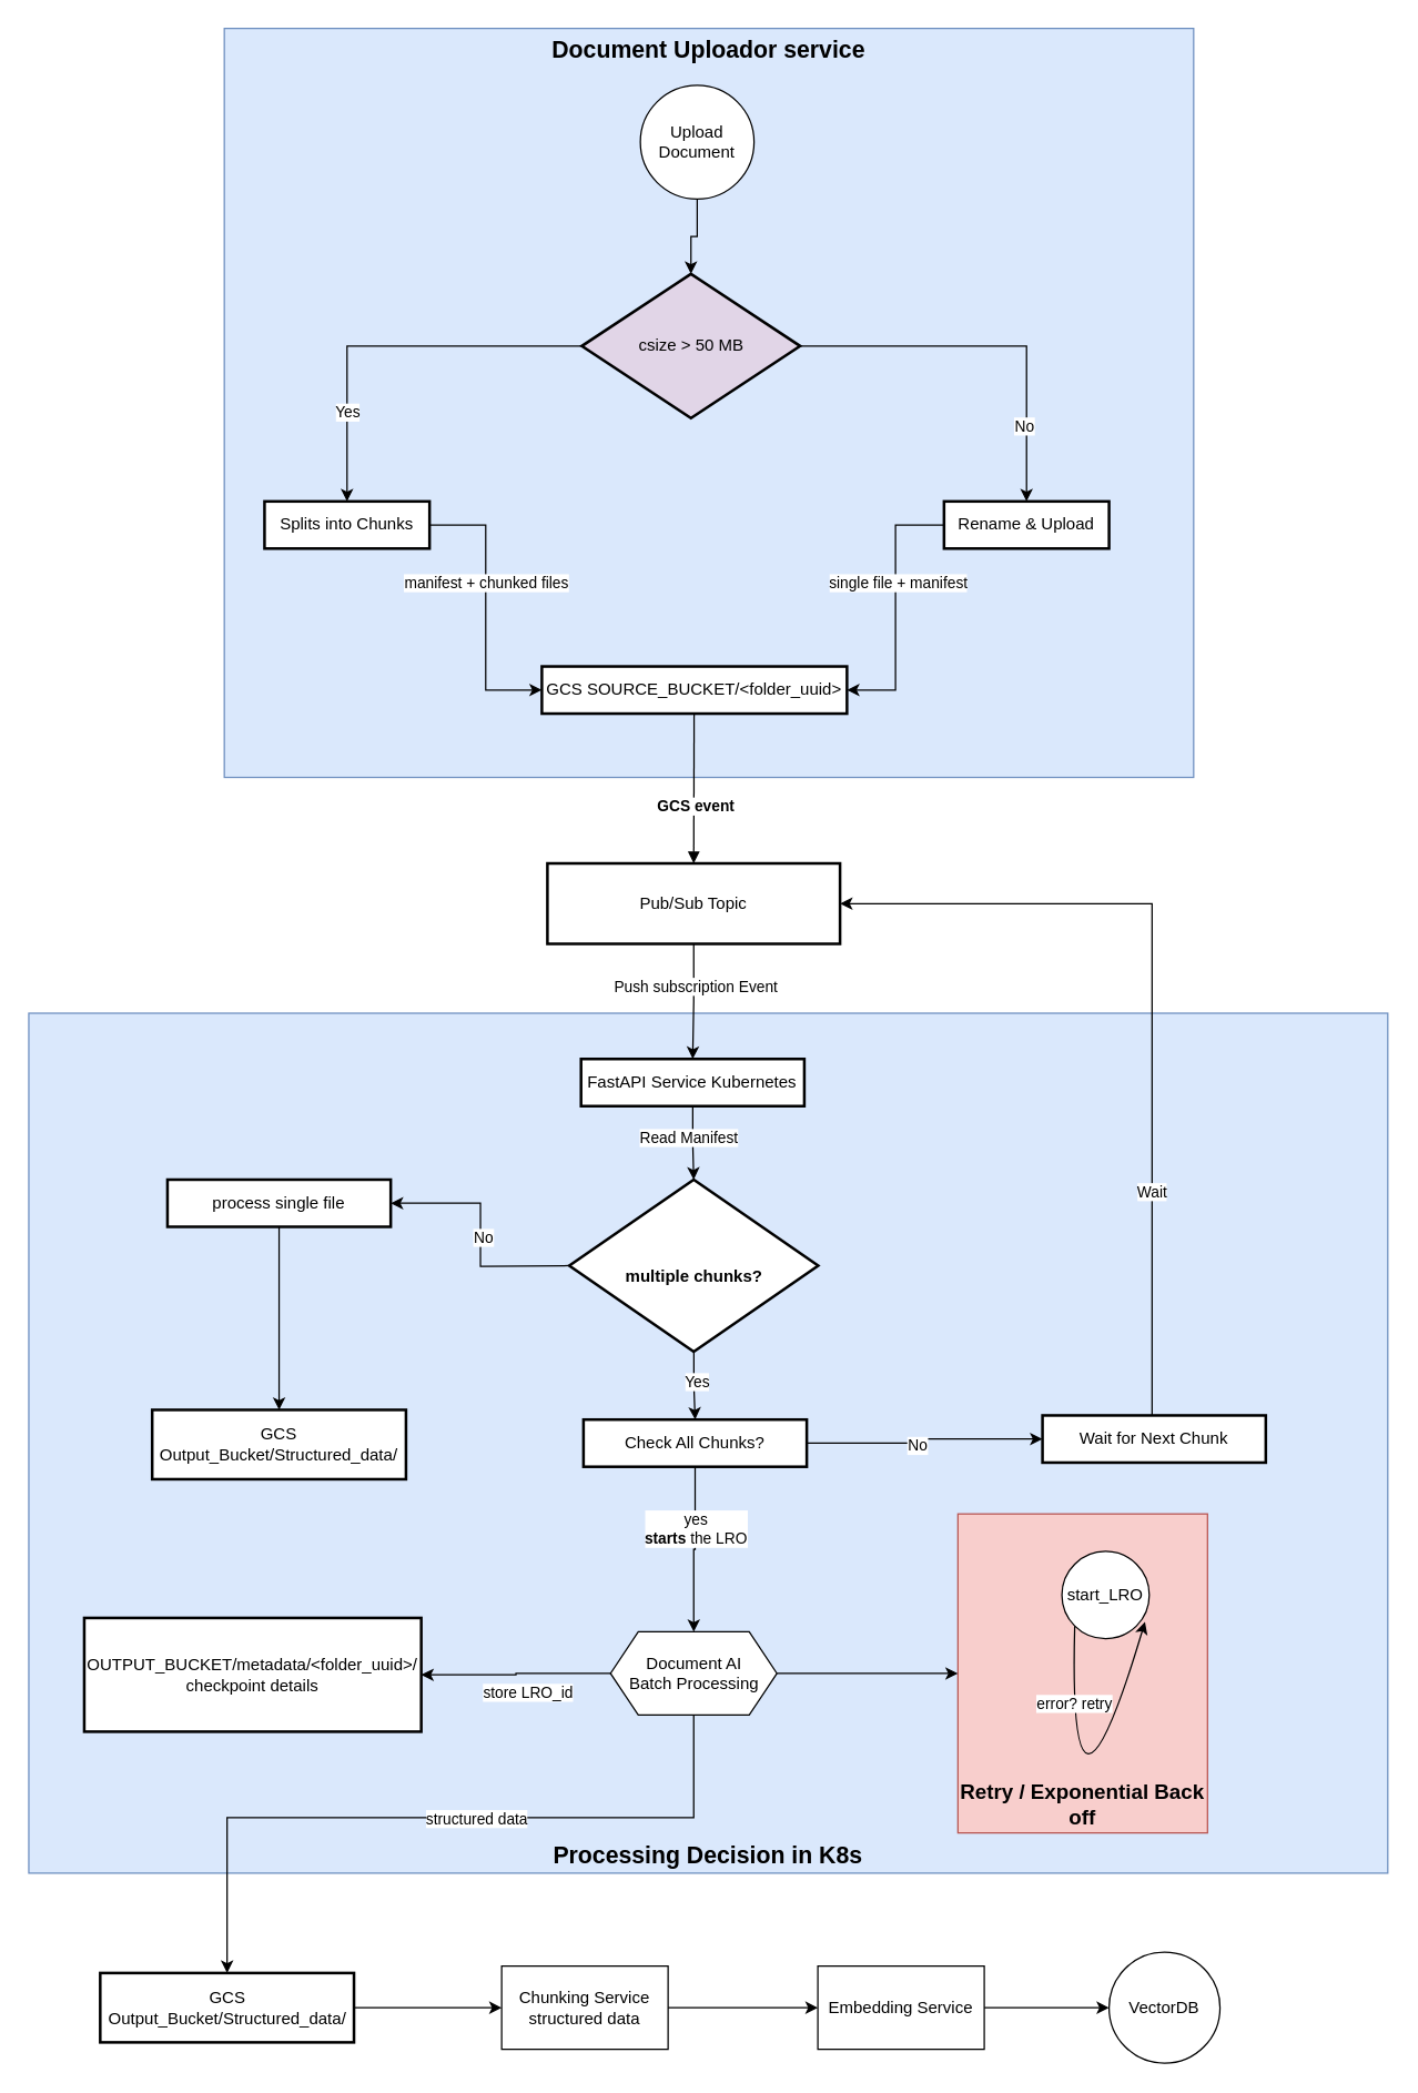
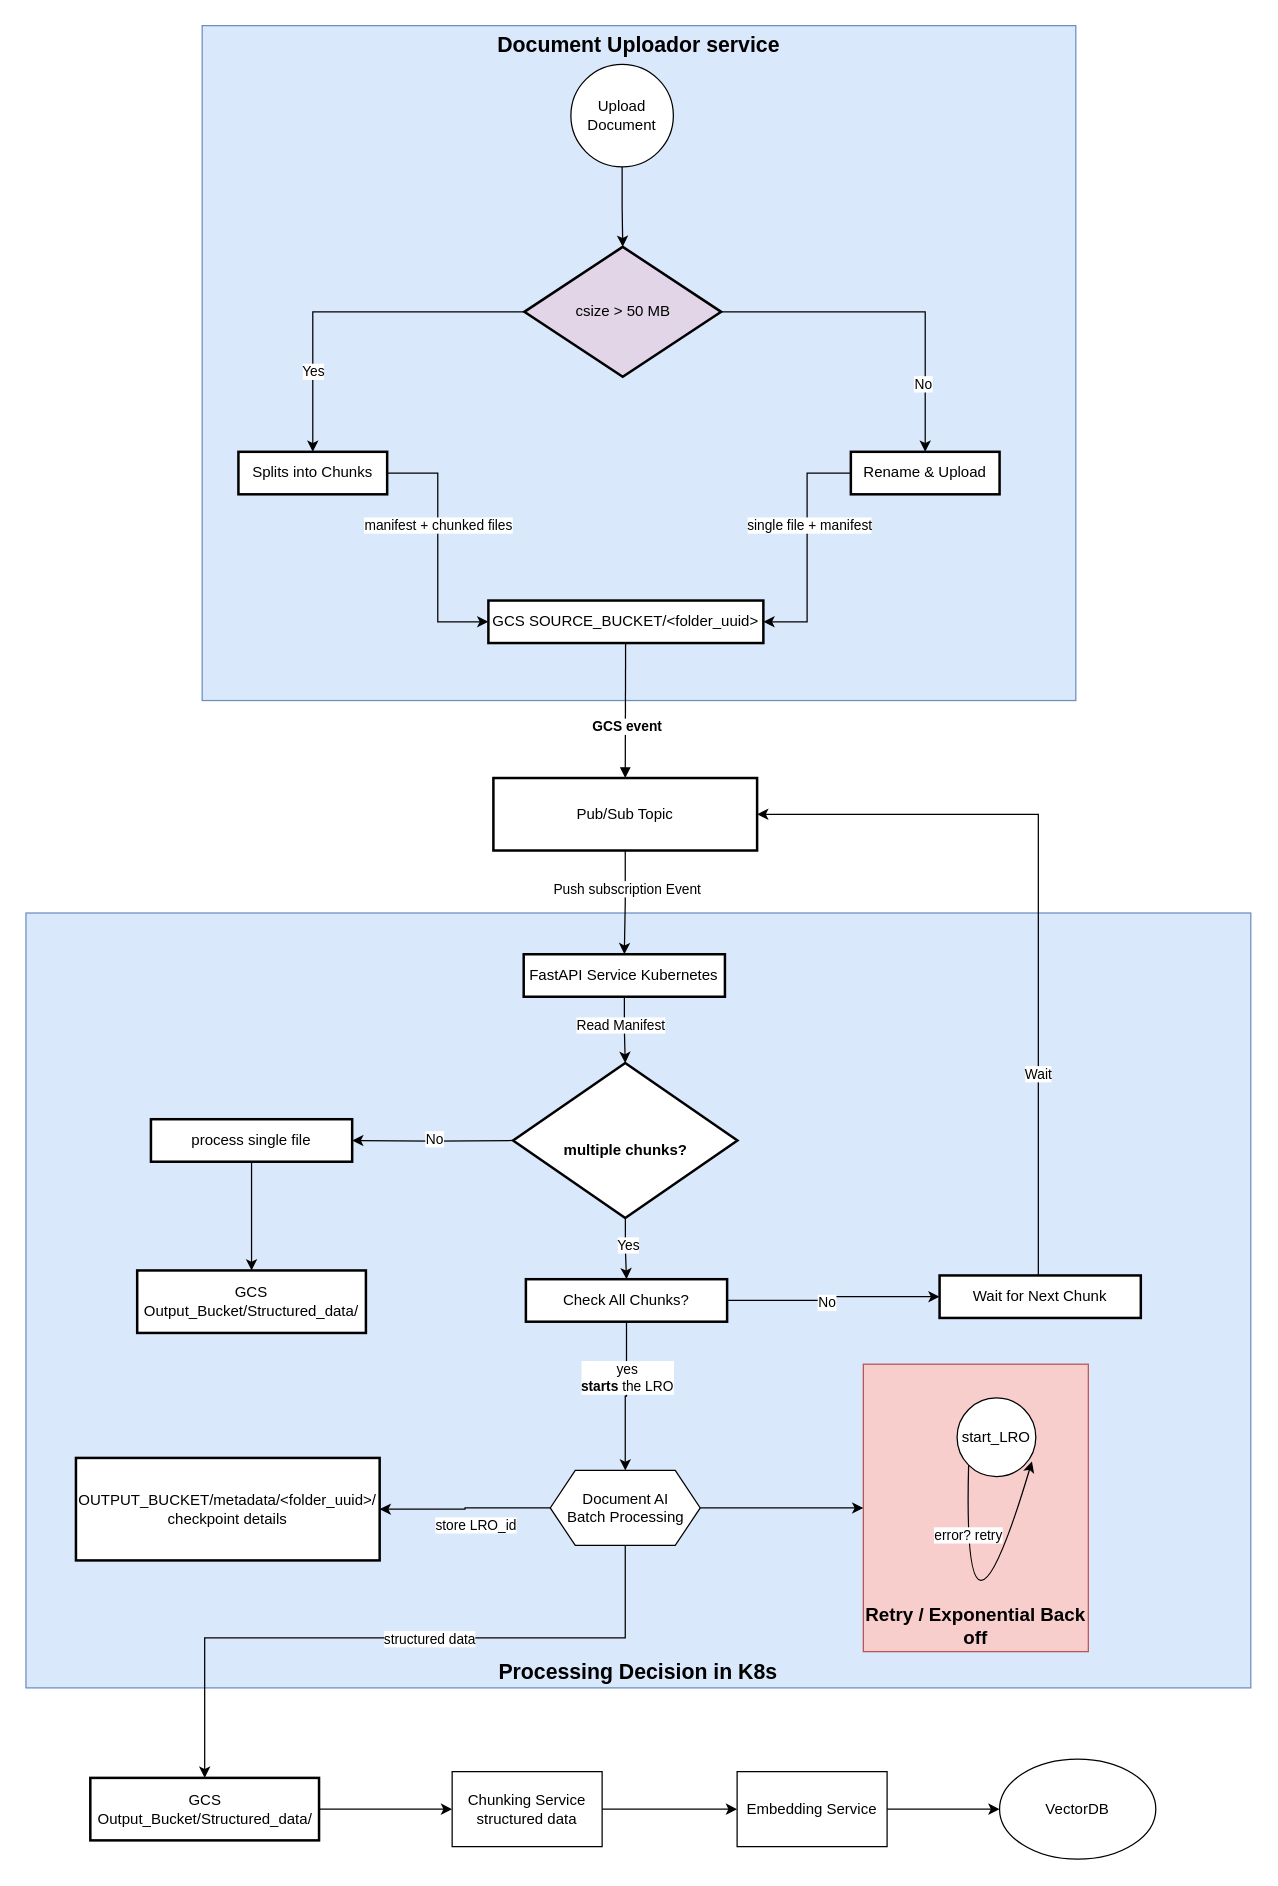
  <mxCell id="0" />
  <mxCell id="1" parent="0" />
  <mxCell id="2" value="&lt;b&gt;&lt;font style=&quot;font-size: 17px;&quot;&gt;Processing Decision in K8s&lt;/font&gt;&lt;/b&gt;" style="rounded=0;whiteSpace=wrap;html=1;verticalAlign=bottom;fillColor=#dae8fc;strokeColor=#6c8ebf;" vertex="1" parent="1"><mxGeometry x="20" y="730" width="980" height="620" as="geometry" /></mxCell>
  <mxCell id="3" value="&lt;b&gt;&lt;font style=&quot;font-size: 17px;&quot;&gt;Document Uploador service&lt;/font&gt;&lt;/b&gt;" style="rounded=0;whiteSpace=wrap;html=1;fillColor=#dae8fc;strokeColor=#6c8ebf;verticalAlign=top;" parent="1" vertex="1"><mxGeometry x="161" y="20" width="699" height="540" as="geometry" /></mxCell>
  <mxCell id="4" value="Retry / Exponential Back off" style="rounded=0;whiteSpace=wrap;html=1;fillColor=#f8cecc;strokeColor=#b85450;verticalAlign=bottom;fontStyle=1;fontSize=15;" parent="1" vertex="1"><mxGeometry x="690" y="1091" width="180" height="230" as="geometry" /></mxCell>
  <mxCell id="5" style="edgeStyle=orthogonalEdgeStyle;rounded=0;orthogonalLoop=1;jettySize=auto;html=1;entryX=0;entryY=0.5;entryDx=0;entryDy=0;" parent="1" source="7" target="8" edge="1"><mxGeometry relative="1" as="geometry" /></mxCell>
  <mxCell id="6" value="manifest + chunked files" style="edgeLabel;html=1;align=center;verticalAlign=middle;resizable=0;points=[];" parent="5" vertex="1" connectable="0"><mxGeometry x="-0.18" relative="1" as="geometry"><mxPoint as="offset" /></mxGeometry></mxCell>
  <mxCell id="7" value="Splits into Chunks" style="whiteSpace=wrap;strokeWidth=2;" parent="1" vertex="1"><mxGeometry y="361" width="119" height="34" as="geometry" x="190" /></mxCell>
  <mxCell id="8" value="GCS SOURCE_BUCKET/&lt;folder_uuid&gt;" style="whiteSpace=wrap;strokeWidth=2;" parent="1" vertex="1"><mxGeometry x="390" y="480" width="220" height="34" as="geometry" /></mxCell>
  <mxCell id="9" style="edgeStyle=orthogonalEdgeStyle;rounded=0;orthogonalLoop=1;jettySize=auto;html=1;entryX=0.5;entryY=0;entryDx=0;entryDy=0;" edge="1" parent="1" source="11" target="59"><mxGeometry relative="1" as="geometry" /></mxCell>
  <mxCell id="10" value="Push subscription Event" style="edgeLabel;html=1;align=center;verticalAlign=middle;resizable=0;points=[];" vertex="1" connectable="0" parent="9"><mxGeometry x="-0.068" y="1" relative="1" as="geometry"><mxPoint y="-9" as="offset" /></mxGeometry></mxCell>
  <mxCell id="11" value="Pub/Sub Topic" style="whiteSpace=wrap;strokeWidth=2;" parent="1" vertex="1"><mxGeometry x="394" y="622" width="211" height="58" as="geometry" /></mxCell>
  <mxCell id="12" style="edgeStyle=orthogonalEdgeStyle;rounded=0;orthogonalLoop=1;jettySize=auto;html=1;entryX=0;entryY=0.5;entryDx=0;entryDy=0;exitX=1;exitY=0.5;exitDx=0;exitDy=0;" parent="1" source="56" target="23" edge="1"><mxGeometry relative="1" as="geometry"><mxPoint x="609.5" y="1023" as="sourcePoint" /></mxGeometry></mxCell>
  <mxCell id="13" value="No" style="edgeLabel;html=1;align=center;verticalAlign=middle;resizable=0;points=[];" parent="12" vertex="1" connectable="0"><mxGeometry x="-0.084" y="-1" relative="1" as="geometry"><mxPoint as="offset" /></mxGeometry></mxCell>
  <mxCell id="14" style="edgeStyle=orthogonalEdgeStyle;rounded=0;orthogonalLoop=1;jettySize=auto;html=1;exitX=0.5;exitY=1;exitDx=0;exitDy=0;" parent="1" source="56" target="34" edge="1"><mxGeometry relative="1" as="geometry"><mxPoint x="499.5" y="1095" as="sourcePoint" /></mxGeometry></mxCell>
  <mxCell id="15" value="yes&lt;br&gt;&lt;strong data-end=&quot;965&quot; data-start=&quot;955&quot;&gt;starts&lt;/strong&gt; the LRO" style="edgeLabel;html=1;align=center;verticalAlign=middle;resizable=0;points=[];" parent="14" vertex="1" connectable="0"><mxGeometry x="-0.268" relative="1" as="geometry"><mxPoint as="offset" /></mxGeometry></mxCell>
  <mxCell id="16" style="edgeStyle=orthogonalEdgeStyle;rounded=0;orthogonalLoop=1;jettySize=auto;html=1;entryX=1;entryY=0.5;entryDx=0;entryDy=0;" parent="1" target="54" edge="1"><mxGeometry relative="1" as="geometry"><mxPoint x="410.25" y="912" as="sourcePoint" /></mxGeometry></mxCell>
  <mxCell id="17" value="No" style="edgeLabel;html=1;align=center;verticalAlign=middle;resizable=0;points=[];" parent="16" vertex="1" connectable="0"><mxGeometry x="-0.011" y="-2" relative="1" as="geometry"><mxPoint as="offset" /></mxGeometry></mxCell>
  <mxCell id="18" style="edgeStyle=orthogonalEdgeStyle;rounded=0;orthogonalLoop=1;jettySize=auto;html=1;entryX=0.5;entryY=0;entryDx=0;entryDy=0;" edge="1" parent="1" source="20" target="56"><mxGeometry relative="1" as="geometry" /></mxCell>
  <mxCell id="19" value="Yes" style="edgeLabel;html=1;align=center;verticalAlign=middle;resizable=0;points=[];" vertex="1" connectable="0" parent="18"><mxGeometry x="-0.117" y="2" relative="1" as="geometry"><mxPoint as="offset" /></mxGeometry></mxCell>
  <mxCell id="20" value="&#10;multiple chunks?" style="rhombus;strokeWidth=2;whiteSpace=wrap;fontStyle=1" parent="1" vertex="1"><mxGeometry x="409.75" y="850" width="179.5" height="124" as="geometry" /></mxCell>
  <mxCell id="21" style="edgeStyle=orthogonalEdgeStyle;rounded=0;orthogonalLoop=1;jettySize=auto;html=1;entryX=1;entryY=0.5;entryDx=0;entryDy=0;" parent="1" source="23" target="11" edge="1"><mxGeometry relative="1" as="geometry"><Array as="points"><mxPoint x="830" y="651" /></Array></mxGeometry></mxCell>
  <mxCell id="22" value="Wait" style="edgeLabel;html=1;align=center;verticalAlign=middle;resizable=0;points=[];" parent="21" vertex="1" connectable="0"><mxGeometry x="-0.456" y="1" relative="1" as="geometry"><mxPoint as="offset" /></mxGeometry></mxCell>
  <mxCell id="23" value="Wait for Next Chunk" style="whiteSpace=wrap;strokeWidth=2;" parent="1" vertex="1"><mxGeometry x="751" y="1020" width="161" height="34" as="geometry" /></mxCell>
  <mxCell id="24" style="edgeStyle=orthogonalEdgeStyle;rounded=0;orthogonalLoop=1;jettySize=auto;html=1;exitX=0;exitY=0.5;exitDx=0;exitDy=0;" parent="1" source="34" target="26" edge="1"><mxGeometry relative="1" as="geometry"><mxPoint x="420" y="1171" as="sourcePoint" /></mxGeometry></mxCell>
  <mxCell id="25" value="store LRO_id" style="edgeLabel;html=1;align=center;verticalAlign=top;resizable=0;points=[];horizontal=1;" parent="24" vertex="1" connectable="0"><mxGeometry x="-0.127" y="1" relative="1" as="geometry"><mxPoint as="offset" /></mxGeometry></mxCell>
  <mxCell id="26" value="OUTPUT_BUCKET/metadata/&lt;folder_uuid&gt;/&#10;checkpoint details" style="whiteSpace=wrap;strokeWidth=2;" parent="1" vertex="1"><mxGeometry x="60" y="1166" width="243" height="82" as="geometry" /></mxCell>
  <mxCell id="27" style="edgeStyle=orthogonalEdgeStyle;rounded=0;orthogonalLoop=1;jettySize=auto;html=1;entryX=0;entryY=0.5;entryDx=0;entryDy=0;" parent="1" source="28" target="39" edge="1"><mxGeometry relative="1" as="geometry" /></mxCell>
  <mxCell id="28" value="GCS Output_Bucket/Structured_data/" style="whiteSpace=wrap;strokeWidth=2;" parent="1" vertex="1"><mxGeometry x="71.5" y="1422" width="183" height="50" as="geometry" /></mxCell>
  <mxCell id="29" value="" style="curved=1;startArrow=none;endArrow=block;exitX=0.499;exitY=1;entryX=0.5;entryY=0;rounded=0;" parent="1" source="8" target="11" edge="1"><mxGeometry relative="1" as="geometry"><Array as="points" /></mxGeometry></mxCell>
  <mxCell id="30" value="&lt;b&gt;GCS event&lt;/b&gt;" style="edgeLabel;html=1;align=center;verticalAlign=middle;resizable=0;points=[];" parent="29" vertex="1" connectable="0"><mxGeometry x="-0.291" y="1" relative="1" as="geometry"><mxPoint y="28" as="offset" /></mxGeometry></mxCell>
  <mxCell id="31" style="edgeStyle=orthogonalEdgeStyle;rounded=0;orthogonalLoop=1;jettySize=auto;html=1;entryX=0.5;entryY=0;entryDx=0;entryDy=0;" parent="1" source="34" target="28" edge="1"><mxGeometry relative="1" as="geometry"><Array as="points"><mxPoint x="500" y="1310" /><mxPoint x="163" y="1310" /></Array></mxGeometry></mxCell>
  <mxCell id="32" value="structured data" style="edgeLabel;html=1;align=center;verticalAlign=middle;resizable=0;points=[];" parent="31" vertex="1" connectable="0"><mxGeometry x="-0.116" relative="1" as="geometry"><mxPoint as="offset" /></mxGeometry></mxCell>
  <mxCell id="33" style="edgeStyle=orthogonalEdgeStyle;rounded=0;orthogonalLoop=1;jettySize=auto;html=1;" parent="1" source="34" target="4" edge="1"><mxGeometry relative="1" as="geometry" /></mxCell>
  <mxCell id="34" value="Document AI&lt;br&gt;Batch Processing" style="shape=hexagon;perimeter=hexagonPerimeter2;whiteSpace=wrap;html=1;fixedSize=1;" parent="1" vertex="1"><mxGeometry x="439.5" y="1176" width="120" height="60" as="geometry" /></mxCell>
  <mxCell id="35" value="start_LRO" style="ellipse;whiteSpace=wrap;html=1;aspect=fixed;" parent="1" vertex="1"><mxGeometry x="765" y="1118" width="63" height="63" as="geometry" /></mxCell>
  <mxCell id="36" value="" style="endArrow=classic;html=1;exitX=0;exitY=1;exitDx=0;exitDy=0;curved=1;entryX=0.951;entryY=0.806;entryDx=0;entryDy=0;entryPerimeter=0;" parent="1" source="35" target="35" edge="1"><mxGeometry width="50" height="50" relative="1" as="geometry"><mxPoint x="760" y="1197.998" as="sourcePoint" /><mxPoint x="822.748" y="1199.384" as="targetPoint" /><Array as="points"><mxPoint x="769.37" y="1354.71" /></Array></mxGeometry></mxCell>
  <mxCell id="37" value="error? retry" style="edgeLabel;html=1;align=center;verticalAlign=middle;resizable=0;points=[];" parent="36" vertex="1" connectable="0"><mxGeometry x="-0.703" y="1" relative="1" as="geometry"><mxPoint as="offset" /></mxGeometry></mxCell>
  <mxCell id="38" style="edgeStyle=orthogonalEdgeStyle;rounded=0;orthogonalLoop=1;jettySize=auto;html=1;entryX=0;entryY=0.5;entryDx=0;entryDy=0;" parent="1" source="39" target="41" edge="1"><mxGeometry relative="1" as="geometry" /></mxCell>
  <mxCell id="39" value="Chunking Service&lt;br&gt;structured data" style="rounded=0;whiteSpace=wrap;html=1;" parent="1" vertex="1"><mxGeometry x="361" y="1417" width="120" height="60" as="geometry" /></mxCell>
  <mxCell id="40" style="edgeStyle=orthogonalEdgeStyle;rounded=0;orthogonalLoop=1;jettySize=auto;html=1;entryX=0;entryY=0.5;entryDx=0;entryDy=0;" edge="1" parent="1" source="41" target="42"><mxGeometry relative="1" as="geometry" /></mxCell>
  <mxCell id="41" value="Embedding Service" style="rounded=0;whiteSpace=wrap;html=1;" parent="1" vertex="1"><mxGeometry x="589" y="1417" width="120" height="60" as="geometry" /></mxCell>
- <mxCell id="42" value="VectorDB" style="ellipse;whiteSpace=wrap;html=1;aspect=fixed;" parent="1" vertex="1"><mxGeometry x="799" y="1407" width="80" height="80" as="geometry" /></mxCell>
+ <mxCell id="42" value="VectorDB" style="ellipse;whiteSpace=wrap;html=1;aspect=fixed;" parent="1" vertex="1"><mxGeometry x="799" y="1407" width="125" height="80" as="geometry" /></mxCell>
  <mxCell id="43" style="edgeStyle=orthogonalEdgeStyle;rounded=0;orthogonalLoop=1;jettySize=auto;html=1;entryX=0.5;entryY=0;entryDx=0;entryDy=0;" parent="1" source="44" target="49" edge="1"><mxGeometry relative="1" as="geometry" /></mxCell>
- <mxCell id="44" value="Upload Document" style="ellipse;whiteSpace=wrap;html=1;aspect=fixed;" parent="1" vertex="1"><mxGeometry x="461" y="61" width="82" height="82" as="geometry" /></mxCell>
+ <mxCell id="44" value="Upload Document" style="ellipse;whiteSpace=wrap;html=1;aspect=fixed;" parent="1" vertex="1"><mxGeometry x="456" y="51" width="82" height="82" as="geometry" /></mxCell>
  <mxCell id="45" style="edgeStyle=orthogonalEdgeStyle;rounded=0;orthogonalLoop=1;jettySize=auto;html=1;" parent="1" source="49" target="7" edge="1"><mxGeometry relative="1" as="geometry" /></mxCell>
  <mxCell id="46" value="Yes" style="edgeLabel;html=1;align=center;verticalAlign=middle;resizable=0;points=[];" parent="45" vertex="1" connectable="0"><mxGeometry x="0.545" relative="1" as="geometry"><mxPoint as="offset" /></mxGeometry></mxCell>
  <mxCell id="47" style="edgeStyle=orthogonalEdgeStyle;rounded=0;orthogonalLoop=1;jettySize=auto;html=1;entryX=0.5;entryY=0;entryDx=0;entryDy=0;" parent="1" source="49" target="52" edge="1"><mxGeometry relative="1" as="geometry" /></mxCell>
  <mxCell id="48" value="No" style="edgeLabel;html=1;align=center;verticalAlign=middle;resizable=0;points=[];" parent="47" vertex="1" connectable="0"><mxGeometry x="0.609" y="-2" relative="1" as="geometry"><mxPoint as="offset" /></mxGeometry></mxCell>
  <mxCell id="49" value="csize &gt; 50 MB" style="rhombus;strokeWidth=2;whiteSpace=wrap;fillColor=#e1d5e7;" parent="1" vertex="1"><mxGeometry x="418.75" y="197" width="157.5" height="104" as="geometry" /></mxCell>
  <mxCell id="50" style="edgeStyle=orthogonalEdgeStyle;rounded=0;orthogonalLoop=1;jettySize=auto;html=1;entryX=1;entryY=0.5;entryDx=0;entryDy=0;" parent="1" source="52" target="8" edge="1"><mxGeometry relative="1" as="geometry" /></mxCell>
  <mxCell id="51" value="single file + manifest" style="edgeLabel;html=1;align=center;verticalAlign=middle;resizable=0;points=[];" parent="50" vertex="1" connectable="0"><mxGeometry x="-0.199" y="1" relative="1" as="geometry"><mxPoint as="offset" /></mxGeometry></mxCell>
  <mxCell id="52" value="Rename &amp; Upload" style="whiteSpace=wrap;strokeWidth=2;" parent="1" vertex="1"><mxGeometry x="680" y="361" width="119" height="34" as="geometry" /></mxCell>
  <mxCell id="53" style="edgeStyle=orthogonalEdgeStyle;rounded=0;orthogonalLoop=1;jettySize=auto;html=1;entryX=0.5;entryY=0;entryDx=0;entryDy=0;" parent="1" source="54" target="55" edge="1"><mxGeometry relative="1" as="geometry" /></mxCell>
- <mxCell id="54" value="process single file" style="whiteSpace=wrap;strokeWidth=2;" parent="1" vertex="1"><mxGeometry x="120" y="850" width="161" height="34" as="geometry" /></mxCell>
+ <mxCell id="54" value="process single file" style="whiteSpace=wrap;strokeWidth=2;" parent="1" vertex="1"><mxGeometry x="120" y="895" width="161" height="34" as="geometry" /></mxCell>
  <mxCell id="55" value="GCS Output_Bucket/Structured_data/" style="whiteSpace=wrap;strokeWidth=2;" parent="1" vertex="1"><mxGeometry x="109" y="1016" width="183" height="50" as="geometry" /></mxCell>
  <mxCell id="56" value="Check All Chunks?" style="whiteSpace=wrap;strokeWidth=2;" parent="1" vertex="1"><mxGeometry x="420" y="1023" width="161" height="34" as="geometry" /></mxCell>
  <mxCell id="57" style="edgeStyle=orthogonalEdgeStyle;rounded=0;orthogonalLoop=1;jettySize=auto;html=1;entryX=0.5;entryY=0;entryDx=0;entryDy=0;" edge="1" parent="1" source="59" target="20"><mxGeometry relative="1" as="geometry" /></mxCell>
  <mxCell id="58" value="Read Manifest" style="edgeLabel;html=1;align=center;verticalAlign=middle;resizable=0;points=[];" vertex="1" connectable="0" parent="57"><mxGeometry x="-0.181" y="-3" relative="1" as="geometry"><mxPoint as="offset" /></mxGeometry></mxCell>
  <mxCell id="59" value="FastAPI Service Kubernetes" style="whiteSpace=wrap;strokeWidth=2;" vertex="1" parent="1"><mxGeometry x="418.25" y="763" width="161" height="34" as="geometry" /></mxCell>
